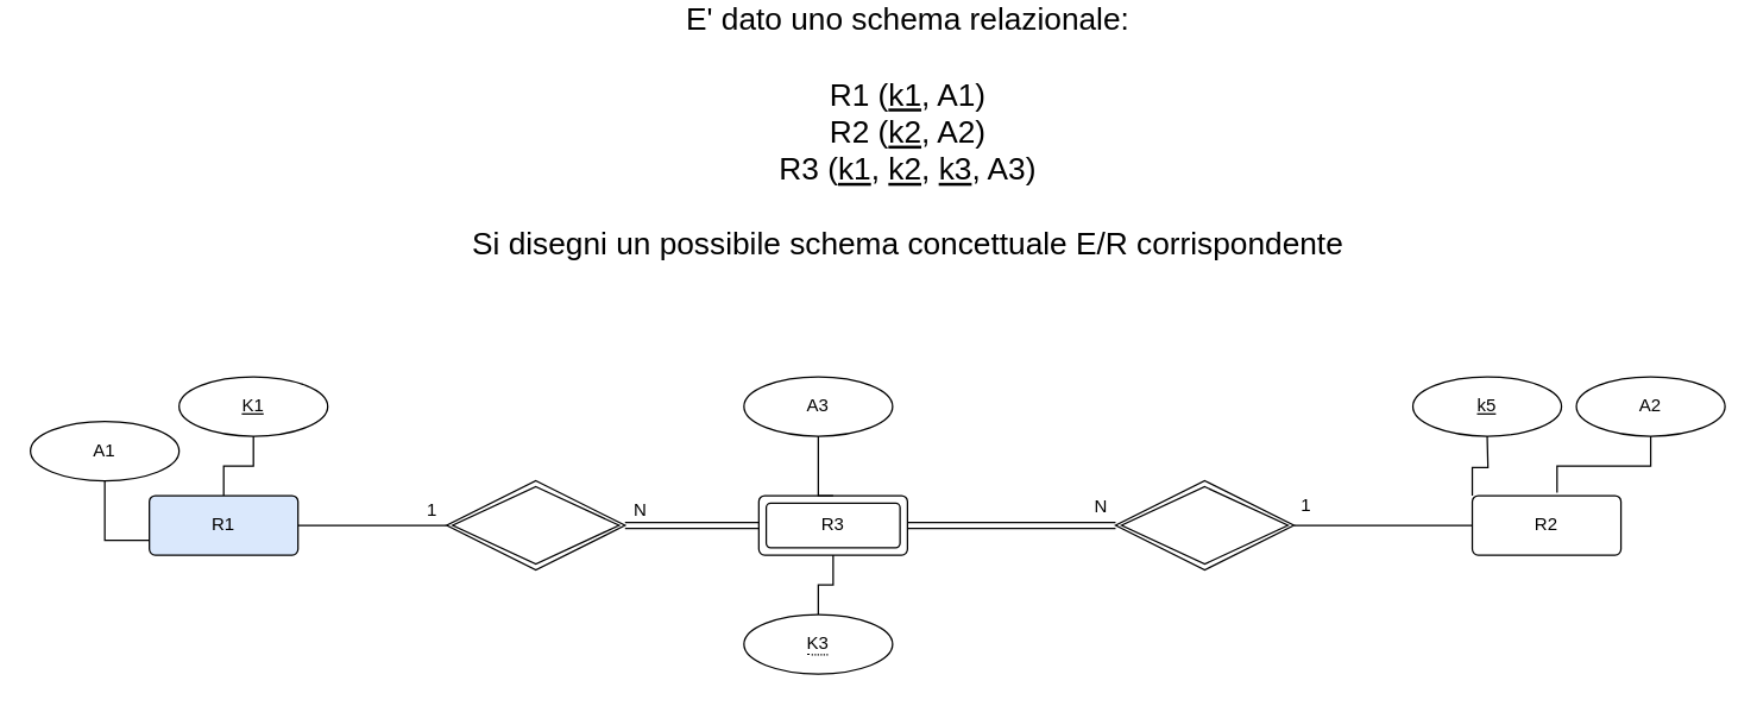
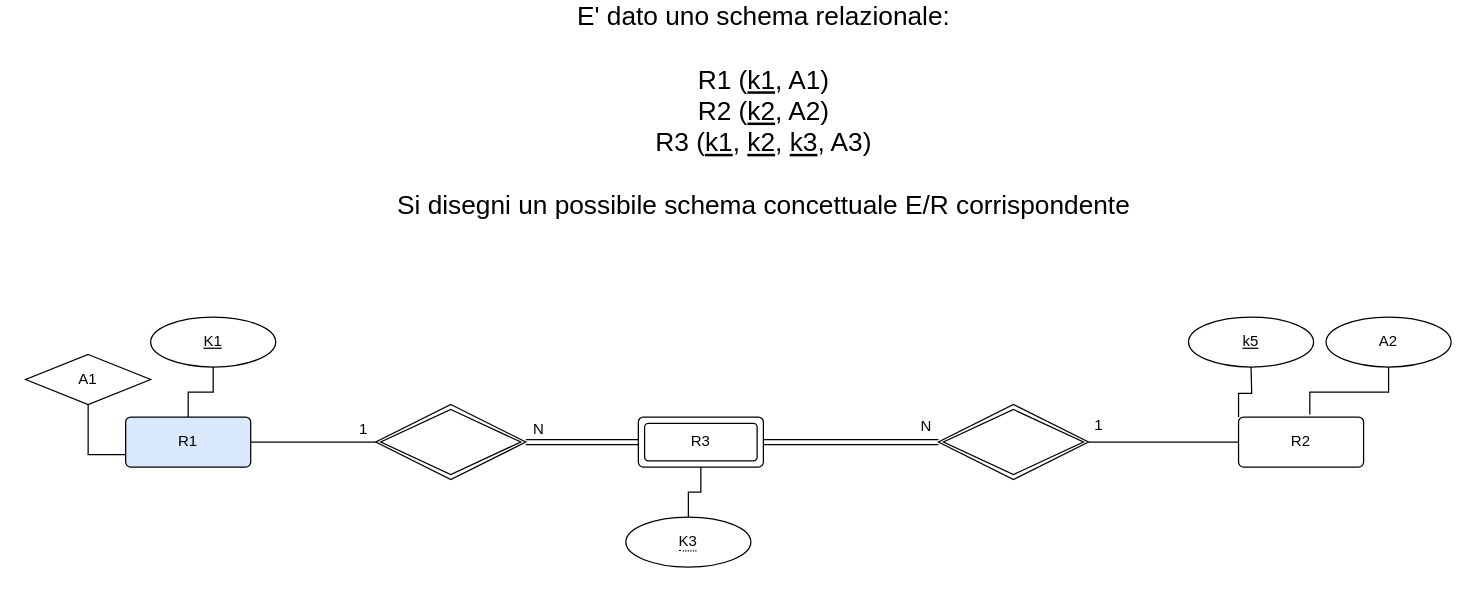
  <mxCell id="0" />
  <mxCell id="1" parent="0" />
  <mxCell id="2" value="&lt;span style=&quot;font-size: 21px&quot;&gt;E' dato uno schema relazionale:&lt;br&gt;&lt;br&gt;R1 (&lt;u&gt;k1&lt;/u&gt;, A1)&lt;br&gt;R2 (&lt;u&gt;k2&lt;/u&gt;, A2)&lt;br&gt;R3 (&lt;u&gt;k1&lt;/u&gt;, &lt;u&gt;k2&lt;/u&gt;, &lt;u&gt;k3&lt;/u&gt;, A3)&lt;br&gt;&lt;br&gt;Si disegni un possibile schema concettuale E/R corrispondente&lt;br&gt;&lt;/span&gt;" style="text;html=1;align=center;verticalAlign=middle;resizable=0;points=[];autosize=1;" parent="1" vertex="1"><mxGeometry x="310" y="20" width="600" height="120" as="geometry" /></mxCell>
  <mxCell id="3" style="edgeStyle=orthogonalEdgeStyle;rounded=0;orthogonalLoop=1;jettySize=auto;html=1;entryX=0;entryY=0.5;entryDx=0;entryDy=0;endArrow=none;endFill=0;" edge="1" parent="1" source="4" target="18"><mxGeometry relative="1" as="geometry" /></mxCell>
  <mxCell id="4" value="R1" style="rounded=1;arcSize=10;whiteSpace=wrap;html=1;align=center;fillColor=#dae8fc;" vertex="1" parent="1"><mxGeometry x="100" y="325" width="100" height="40" as="geometry" /></mxCell>
  <mxCell id="5" value="R2" style="rounded=1;arcSize=10;whiteSpace=wrap;html=1;align=center;" vertex="1" parent="1"><mxGeometry x="990" y="325" width="100" height="40" as="geometry" /></mxCell>
  <mxCell id="6" value="R3" style="shape=ext;margin=3;double=1;rounded=1;arcSize=10;whiteSpace=wrap;html=1;align=center;" vertex="1" parent="1"><mxGeometry x="510" y="325" width="100" height="40" as="geometry" /></mxCell>
  <mxCell id="7" style="edgeStyle=orthogonalEdgeStyle;rounded=0;orthogonalLoop=1;jettySize=auto;html=1;entryX=0.5;entryY=0;entryDx=0;entryDy=0;endArrow=none;endFill=0;" edge="1" parent="1" source="8" target="4"><mxGeometry relative="1" as="geometry" /></mxCell>
  <mxCell id="8" value="K1" style="ellipse;whiteSpace=wrap;html=1;align=center;fontStyle=4;" vertex="1" parent="1"><mxGeometry x="120" y="245" width="100" height="40" as="geometry" /></mxCell>
  <mxCell id="9" style="edgeStyle=orthogonalEdgeStyle;rounded=0;orthogonalLoop=1;jettySize=auto;html=1;entryX=0;entryY=0;entryDx=0;entryDy=0;endArrow=none;endFill=0;exitX=0.5;exitY=1;exitDx=0;exitDy=0;" edge="1" parent="1" target="5"><mxGeometry relative="1" as="geometry"><mxPoint x="1000" y="285" as="sourcePoint" /></mxGeometry></mxCell>
  <mxCell id="10" style="edgeStyle=orthogonalEdgeStyle;rounded=0;orthogonalLoop=1;jettySize=auto;html=1;entryX=0.5;entryY=1;entryDx=0;entryDy=0;endArrow=none;endFill=0;exitX=0.5;exitY=0;exitDx=0;exitDy=0;" edge="1" parent="1" source="23" target="6"><mxGeometry relative="1" as="geometry"><mxPoint x="1010" y="405" as="sourcePoint" /></mxGeometry></mxCell>
  <mxCell id="11" style="edgeStyle=orthogonalEdgeStyle;rounded=0;orthogonalLoop=1;jettySize=auto;html=1;entryX=0;entryY=0.75;entryDx=0;entryDy=0;endArrow=none;endFill=0;" edge="1" parent="1" source="12" target="4"><mxGeometry relative="1" as="geometry" /></mxCell>
- <mxCell id="12" value="A1" style="ellipse;whiteSpace=wrap;html=1;align=center;" vertex="1" parent="1"><mxGeometry x="20" y="275" width="100" height="40" as="geometry" /></mxCell>
+ <mxCell id="12" value="A1" style="rhombus;whiteSpace=wrap;html=1;align=center;" vertex="1" parent="1"><mxGeometry x="20" y="275" width="100" height="40" as="geometry" /></mxCell>
  <mxCell id="13" style="edgeStyle=orthogonalEdgeStyle;rounded=0;orthogonalLoop=1;jettySize=auto;html=1;entryX=0.57;entryY=-0.05;entryDx=0;entryDy=0;entryPerimeter=0;endArrow=none;endFill=0;" edge="1" parent="1" source="14" target="5"><mxGeometry relative="1" as="geometry" /></mxCell>
  <mxCell id="14" value="A2" style="ellipse;whiteSpace=wrap;html=1;align=center;" vertex="1" parent="1"><mxGeometry x="1060" y="245" width="100" height="40" as="geometry" /></mxCell>
- <mxCell id="15" style="edgeStyle=orthogonalEdgeStyle;rounded=0;orthogonalLoop=1;jettySize=auto;html=1;entryX=0.5;entryY=0;entryDx=0;entryDy=0;endArrow=none;endFill=0;" edge="1" parent="1" source="16" target="6"><mxGeometry relative="1" as="geometry"><Array as="points"><mxPoint x="550" y="325" /></Array></mxGeometry></mxCell>
- <mxCell id="16" value="A3" style="ellipse;whiteSpace=wrap;html=1;align=center;" vertex="1" parent="1"><mxGeometry x="500" y="245" width="100" height="40" as="geometry" /></mxCell>
  <mxCell id="17" style="edgeStyle=orthogonalEdgeStyle;rounded=0;orthogonalLoop=1;jettySize=auto;html=1;endArrow=none;endFill=0;shape=link;entryX=0;entryY=0.5;entryDx=0;entryDy=0;" edge="1" parent="1" source="18" target="6"><mxGeometry relative="1" as="geometry"><mxPoint x="460" y="425" as="targetPoint" /></mxGeometry></mxCell>
  <mxCell id="18" value="" style="shape=rhombus;double=1;perimeter=rhombusPerimeter;whiteSpace=wrap;html=1;align=center;" vertex="1" parent="1"><mxGeometry x="300" y="315" width="120" height="60" as="geometry" /></mxCell>
  <mxCell id="19" style="edgeStyle=orthogonalEdgeStyle;rounded=0;orthogonalLoop=1;jettySize=auto;html=1;endArrow=none;endFill=0;" edge="1" parent="1" source="20"><mxGeometry relative="1" as="geometry"><mxPoint x="990" y="345" as="targetPoint" /></mxGeometry></mxCell>
  <mxCell id="20" value="" style="shape=rhombus;double=1;perimeter=rhombusPerimeter;whiteSpace=wrap;html=1;align=center;" vertex="1" parent="1"><mxGeometry x="750" y="315" width="120" height="60" as="geometry" /></mxCell>
  <mxCell id="21" value="1" style="text;html=1;align=center;verticalAlign=middle;resizable=0;points=[];autosize=1;" vertex="1" parent="1"><mxGeometry x="280" y="325" width="20" height="20" as="geometry" /></mxCell>
  <mxCell id="22" value="N" style="text;html=1;align=center;verticalAlign=middle;resizable=0;points=[];autosize=1;" vertex="1" parent="1"><mxGeometry x="420" y="325" width="20" height="20" as="geometry" /></mxCell>
  <mxCell id="23" value="&lt;span style=&quot;border-bottom: 1px dotted&quot;&gt;K3&lt;/span&gt;" style="ellipse;whiteSpace=wrap;html=1;align=center;" vertex="1" parent="1"><mxGeometry x="500" y="405" width="100" height="40" as="geometry" /></mxCell>
  <mxCell id="24" value="k5" style="ellipse;whiteSpace=wrap;html=1;align=center;fontStyle=4;" vertex="1" parent="1"><mxGeometry x="950" y="245" width="100" height="40" as="geometry" /></mxCell>
  <mxCell id="25" style="edgeStyle=orthogonalEdgeStyle;shape=link;rounded=0;orthogonalLoop=1;jettySize=auto;html=1;endArrow=none;endFill=0;entryX=0;entryY=0.5;entryDx=0;entryDy=0;exitX=1;exitY=0.5;exitDx=0;exitDy=0;" edge="1" parent="1" source="6" target="20"><mxGeometry relative="1" as="geometry"><mxPoint x="640" y="455" as="sourcePoint" /><mxPoint x="710" y="345" as="targetPoint" /></mxGeometry></mxCell>
  <mxCell id="26" value="N" style="text;html=1;align=center;verticalAlign=middle;resizable=0;points=[];autosize=1;" vertex="1" parent="1"><mxGeometry x="730" y="323" width="20" height="20" as="geometry" /></mxCell>
  <mxCell id="27" value="1" style="text;html=1;align=center;verticalAlign=middle;resizable=0;points=[];autosize=1;" vertex="1" parent="1"><mxGeometry x="868" y="322" width="20" height="20" as="geometry" /></mxCell>
